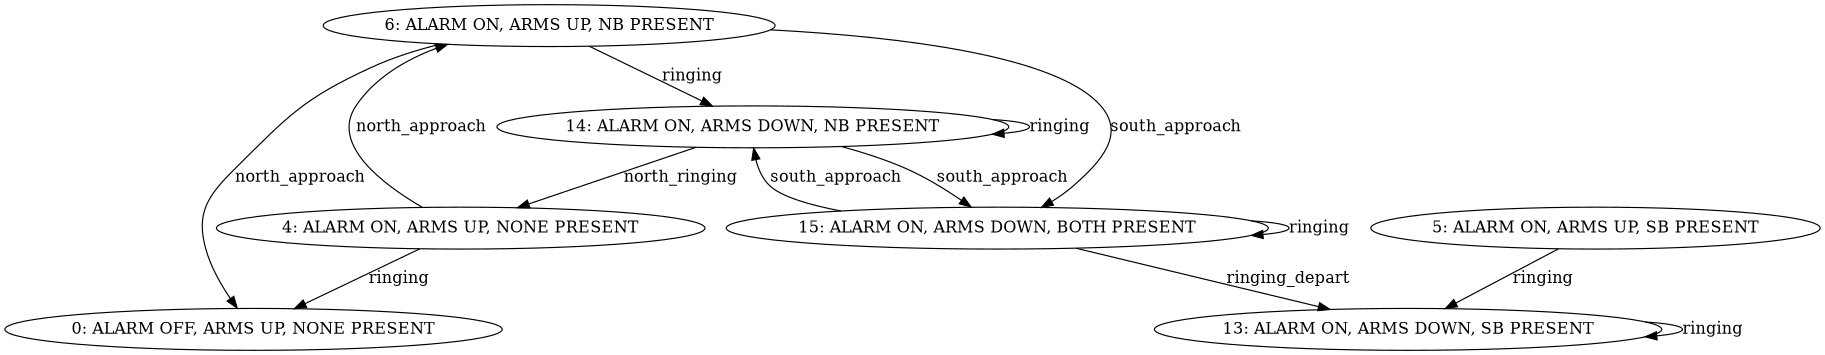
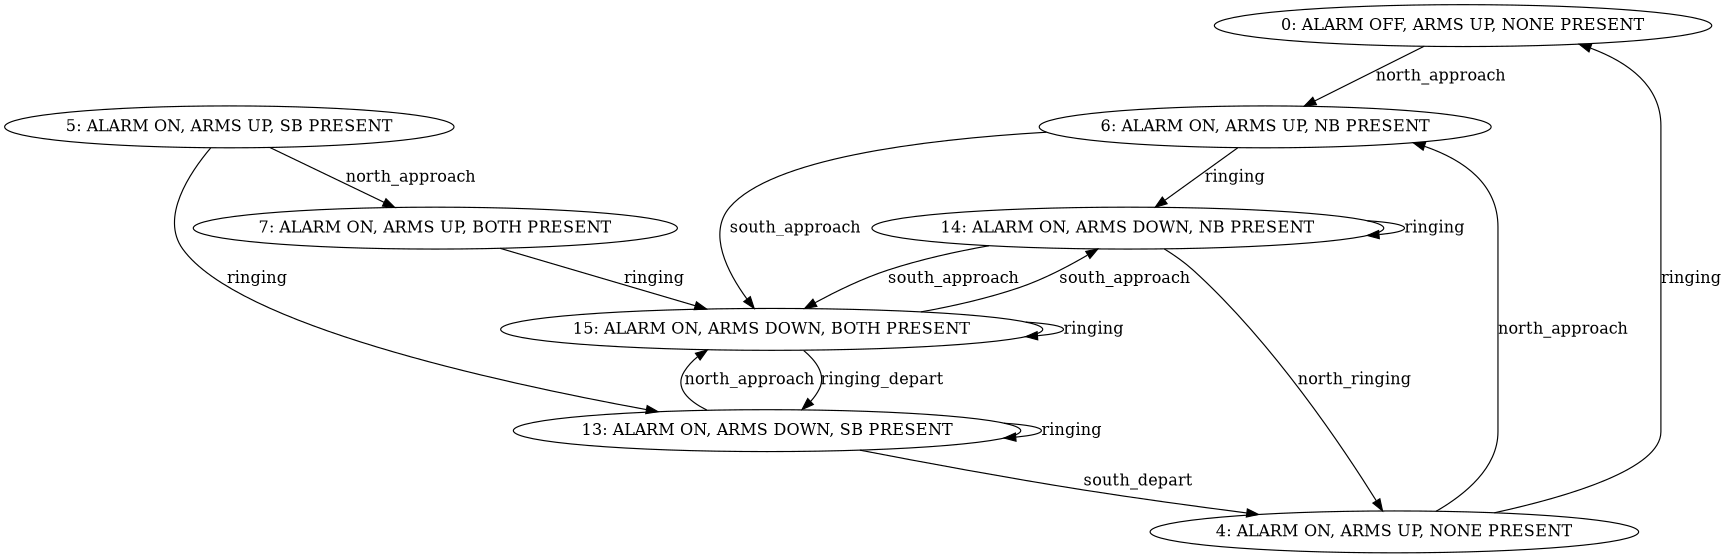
  digraph {
    n1 [label="0: ALARM OFF, ARMS UP, NONE PRESENT"]
    n2 [label="6: ALARM ON, ARMS UP, NB PRESENT"]
    n3 [label="14: ALARM ON, ARMS DOWN, NB PRESENT"]
    n4 [label="15: ALARM ON, ARMS DOWN, BOTH PRESENT"]
    n5 [label="5: ALARM ON, ARMS UP, SB PRESENT"]
+   n6 [label="7: ALARM ON, ARMS UP, BOTH PRESENT"]
    n7 [label="13: ALARM ON, ARMS DOWN, SB PRESENT"]
    n8 [label="4: ALARM ON, ARMS UP, NONE PRESENT"]
-   n2 -> n1 [label=north_approach]
+   n1 -> n2 [label=north_approach]
    n2 -> n3 [label=ringing]
    n2 -> n4 [label=south_approach]
    n3 -> n3 [label=ringing]
    n3 -> n4 [label=south_approach]
    n3 -> n8 [label=north_ringing]
    n4 -> n3 [label=south_approach]
    n4 -> n4 [label=ringing]
    n4 -> n7 [label=ringing_depart]
+   n5 -> n6 [label=north_approach]
    n5 -> n7 [label=ringing]
+   n6 -> n4 [label=ringing]
+   n7 -> n4 [label=north_approach]
    n7 -> n7 [label=ringing]
+   n7 -> n8 [label=south_depart]
    n8 -> n1 [label=ringing]
    n8 -> n2 [label=north_approach]
  }
